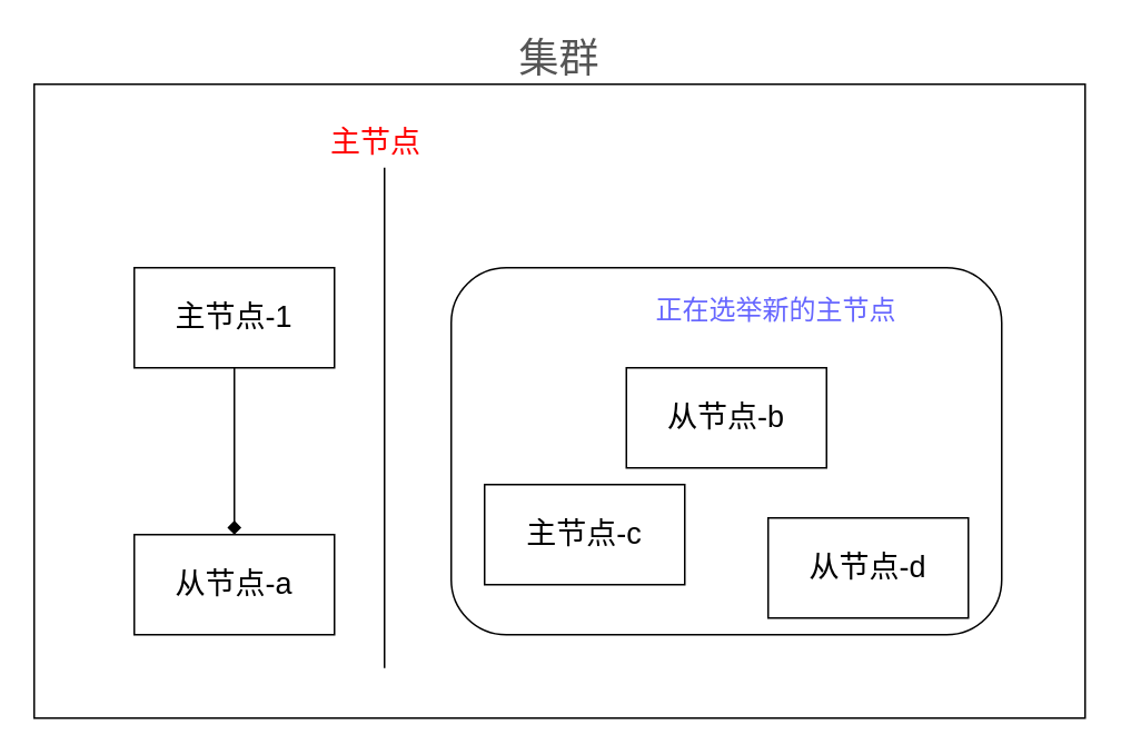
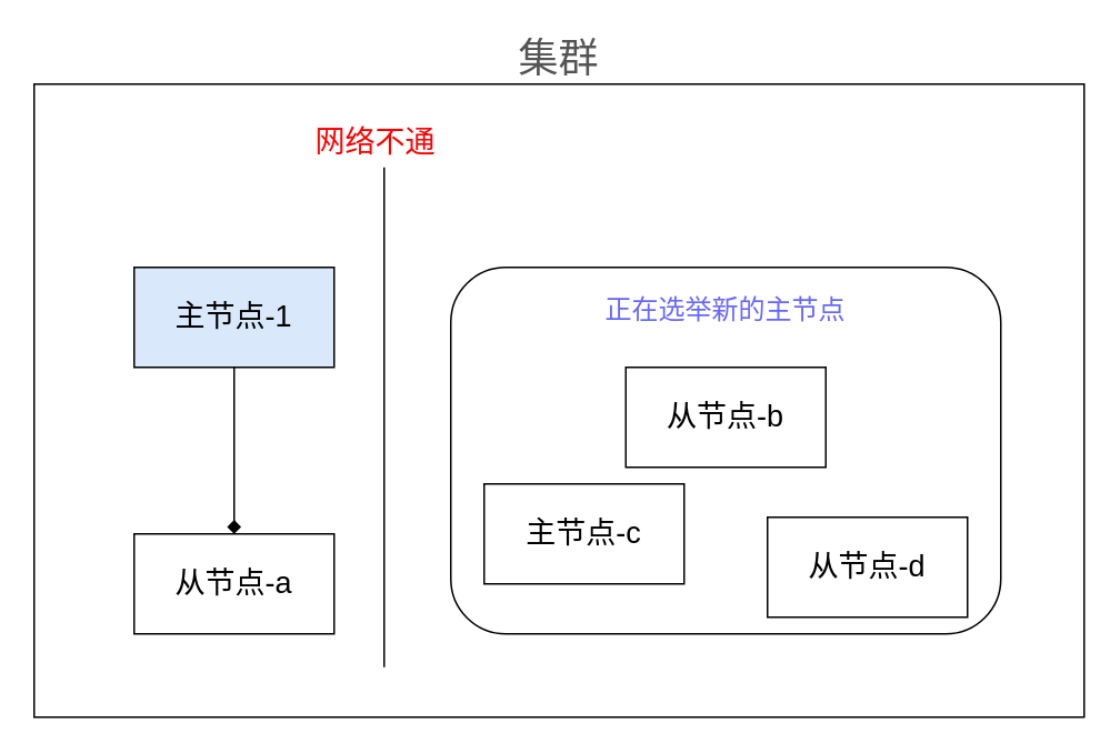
  <mxCell id="0" />
  <mxCell id="1" parent="0" />
  <mxCell id="2" value="" style="rounded=0;whiteSpace=wrap;html=1;fontSize=18;fontColor=#FFFFFF;" vertex="1" parent="1"><mxGeometry x="20" y="50" width="630" height="380" as="geometry" /></mxCell>
  <mxCell id="3" value="" style="rounded=1;whiteSpace=wrap;html=1;" vertex="1" parent="1"><mxGeometry x="270" y="160" width="330" height="220" as="geometry" /></mxCell>
  <mxCell id="4" style="edgeStyle=none;html=1;exitX=0.5;exitY=1;exitDx=0;exitDy=0;entryX=0.5;entryY=0;entryDx=0;entryDy=0;endArrow=diamond;" parent="1" source="5" target="6" edge="1"><mxGeometry relative="1" as="geometry" /></mxCell>
- <mxCell id="5" value="&lt;font style=&quot;font-size: 18px;&quot;&gt;主节点-1&lt;/font&gt;" style="rounded=0;whiteSpace=wrap;html=1;" parent="1" vertex="1"><mxGeometry x="80" y="160" width="120" height="60" as="geometry" /></mxCell>
+ <mxCell id="5" value="&lt;font style=&quot;font-size: 18px;&quot;&gt;主节点-1&lt;/font&gt;" style="rounded=0;whiteSpace=wrap;html=1;fillColor=#dae8fc;" parent="1" vertex="1"><mxGeometry x="80" y="160" width="120" height="60" as="geometry" /></mxCell>
  <mxCell id="6" value="&lt;font style=&quot;font-size: 18px;&quot;&gt;从节点-a&lt;/font&gt;" style="rounded=0;whiteSpace=wrap;html=1;" parent="1" vertex="1"><mxGeometry x="80" y="320" width="120" height="60" as="geometry" /></mxCell>
  <mxCell id="7" value="&lt;font style=&quot;font-size: 18px;&quot;&gt;从节点-b&lt;/font&gt;" style="rounded=0;whiteSpace=wrap;html=1;" parent="1" vertex="1"><mxGeometry x="375" y="220" width="120" height="60" as="geometry" /></mxCell>
  <mxCell id="8" value="&lt;font style=&quot;font-size: 18px;&quot;&gt;主节点-c&lt;/font&gt;" style="rounded=0;whiteSpace=wrap;html=1;" parent="1" vertex="1"><mxGeometry x="290" y="290" width="120" height="60" as="geometry" /></mxCell>
  <mxCell id="9" value="&lt;font style=&quot;font-size: 18px;&quot;&gt;从节点-d&lt;/font&gt;" style="rounded=0;whiteSpace=wrap;html=1;" parent="1" vertex="1"><mxGeometry x="460" y="310" width="120" height="60" as="geometry" /></mxCell>
- <mxCell id="10" value="&lt;font color=&quot;#6666ff&quot; style=&quot;font-size: 16px;&quot;&gt;正在选举新的主节点&lt;/font&gt;" style="text;html=1;strokeColor=none;fillColor=none;align=center;verticalAlign=middle;whiteSpace=wrap;rounded=0;" vertex="1" parent="1"><mxGeometry x="372" y="170" width="186" height="30" as="geometry" /></mxCell>
+ <mxCell id="10" value="&lt;font color=&quot;#6666ff&quot; style=&quot;font-size: 16px;&quot;&gt;正在选举新的主节点&lt;/font&gt;" style="text;html=1;strokeColor=none;fillColor=none;align=center;verticalAlign=middle;whiteSpace=wrap;rounded=0;" vertex="1" parent="1"><mxGeometry x="342" y="170" width="186" height="30" as="geometry" /></mxCell>
  <mxCell id="11" value="" style="endArrow=none;html=1;fontSize=16;fontColor=#6666FF;" edge="1" parent="1"><mxGeometry width="50" height="50" relative="1" as="geometry"><mxPoint x="230" y="400" as="sourcePoint" /><mxPoint x="230" y="100" as="targetPoint" /></mxGeometry></mxCell>
- <mxCell id="12" value="&lt;font color=&quot;#ff0000&quot; style=&quot;font-size: 18px;&quot;&gt;主节点&lt;/font&gt;" style="text;html=1;strokeColor=none;fillColor=none;align=center;verticalAlign=middle;whiteSpace=wrap;rounded=0;fontSize=16;fontColor=#6666FF;" vertex="1" parent="1"><mxGeometry x="160" y="70" width="130" height="30" as="geometry" /></mxCell>
+ <mxCell id="12" value="&lt;font color=&quot;#ff0000&quot; style=&quot;font-size: 18px;&quot;&gt;网络不通&lt;/font&gt;" style="text;html=1;strokeColor=none;fillColor=none;align=center;verticalAlign=middle;whiteSpace=wrap;rounded=0;fontSize=16;fontColor=#6666FF;" vertex="1" parent="1"><mxGeometry x="160" y="70" width="130" height="30" as="geometry" /></mxCell>
  <mxCell id="13" value="&lt;font color=&quot;#555555&quot; style=&quot;font-size: 24px;&quot;&gt;集群&lt;/font&gt;" style="text;html=1;strokeColor=none;fillColor=none;align=center;verticalAlign=middle;whiteSpace=wrap;rounded=0;fontSize=18;fontColor=#FFFFFF;" vertex="1" parent="1"><mxGeometry x="305" y="20" width="60" height="30" as="geometry" /></mxCell>
